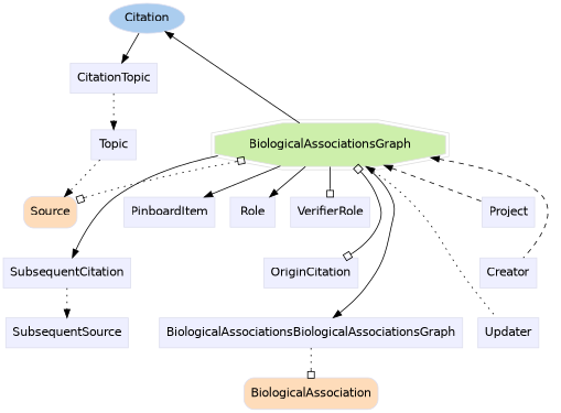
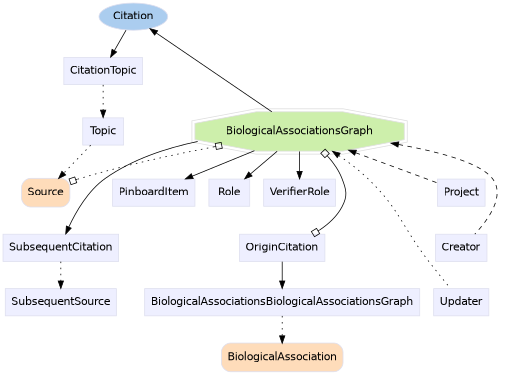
  digraph {
    fontname="DejaVu Sans"
    rankdir=TB
    node [color="#dddeee" fillcolor="#eeefff" fontname="DejaVu Sans" group=supporting shape=box style=filled]
    edge [fontname="DejaVu Sans"]
    n1 [fillcolor="#fedcba" group=core height=0.51389 label=BiologicalAssociation shape=Mrecord width=1.9028]
    n2 [fillcolor="#fedcba" group=core height=0.51389 label=Source shape=Mrecord width=0.75]
    n3 [fillcolor="#abcdef" group=annotator height=0.5 label=Citation shape=oval width=1.0832]
    n4 [color="#dedede" fillcolor="#cdefab" group=target height=0.61111 label=BiologicalAssociationsGraph shape=doubleoctagon width=3.5504]
    n5 [height=0.5 label=BiologicalAssociationsBiologicalAssociationsGraph width=4.1806]
    n6 [height=0.5 label=CitationTopic width=1.2778]
    n7 [height=0.5 label=PinboardItem width=1.2639]
    n8 [height=0.5 label=Role width=0.75]
    n9 [height=0.5 label=SubsequentCitation width=1.6944]
    n10 [height=0.5 label=SubsequentSource width=1.6111]
    n11 [height=0.5 label=Topic width=0.75]
    n12 [height=0.5 label=VerifierRole width=1.1528]
    n13 [height=0.5 label=Creator width=0.79167]
    n14 [height=0.5 label=Project width=0.76389]
    n15 [height=0.5 label=Updater width=0.83333]
    n16 [height=0.5 label=OriginCitation width=1.3194]
    subgraph sub_1 {
      n1
      n2
    }
    subgraph sub_2 {
      rank=min
      n3
    }
    subgraph sub_3 {
      n4
      n5
      n6
      n7
      n8
      n9
      n10
      n11
      n12
      n13
      n14
      n15
      n16
    }
    n2 -> n9 [style=invis]
    n2 -> n16 [style=invis]
    n3 -> n6 [style=solid]
    n4 -> n2 [arrowhead=obox arrowtail=obox dir=both style=dotted]
    n4 -> n3
-   n4 -> n5
+   n16 -> n5
    n4 -> n7
    n4 -> n8
    n4 -> n9
-   n4 -> n12 [arrowhead=obox]
+   n4 -> n12
    n4 -> n13 [dir=back style=dashed]
    n4 -> n14 [dir=back style=dashed]
    n4 -> n15 [dir=back style=dotted]
    n4 -> n16 [arrowhead=obox arrowtail=obox dir=both]
-   n5 -> n1 [style=dotted arrowhead=obox]
+   n5 -> n1 [style=dotted]
    n6 -> n11 [style=dotted]
    n9 -> n10 [style=dotted]
    n11 -> n2 [style=dotted]
    n13 -> n15 [style=invis]
    n14 -> n13 [style=invis]
  }
